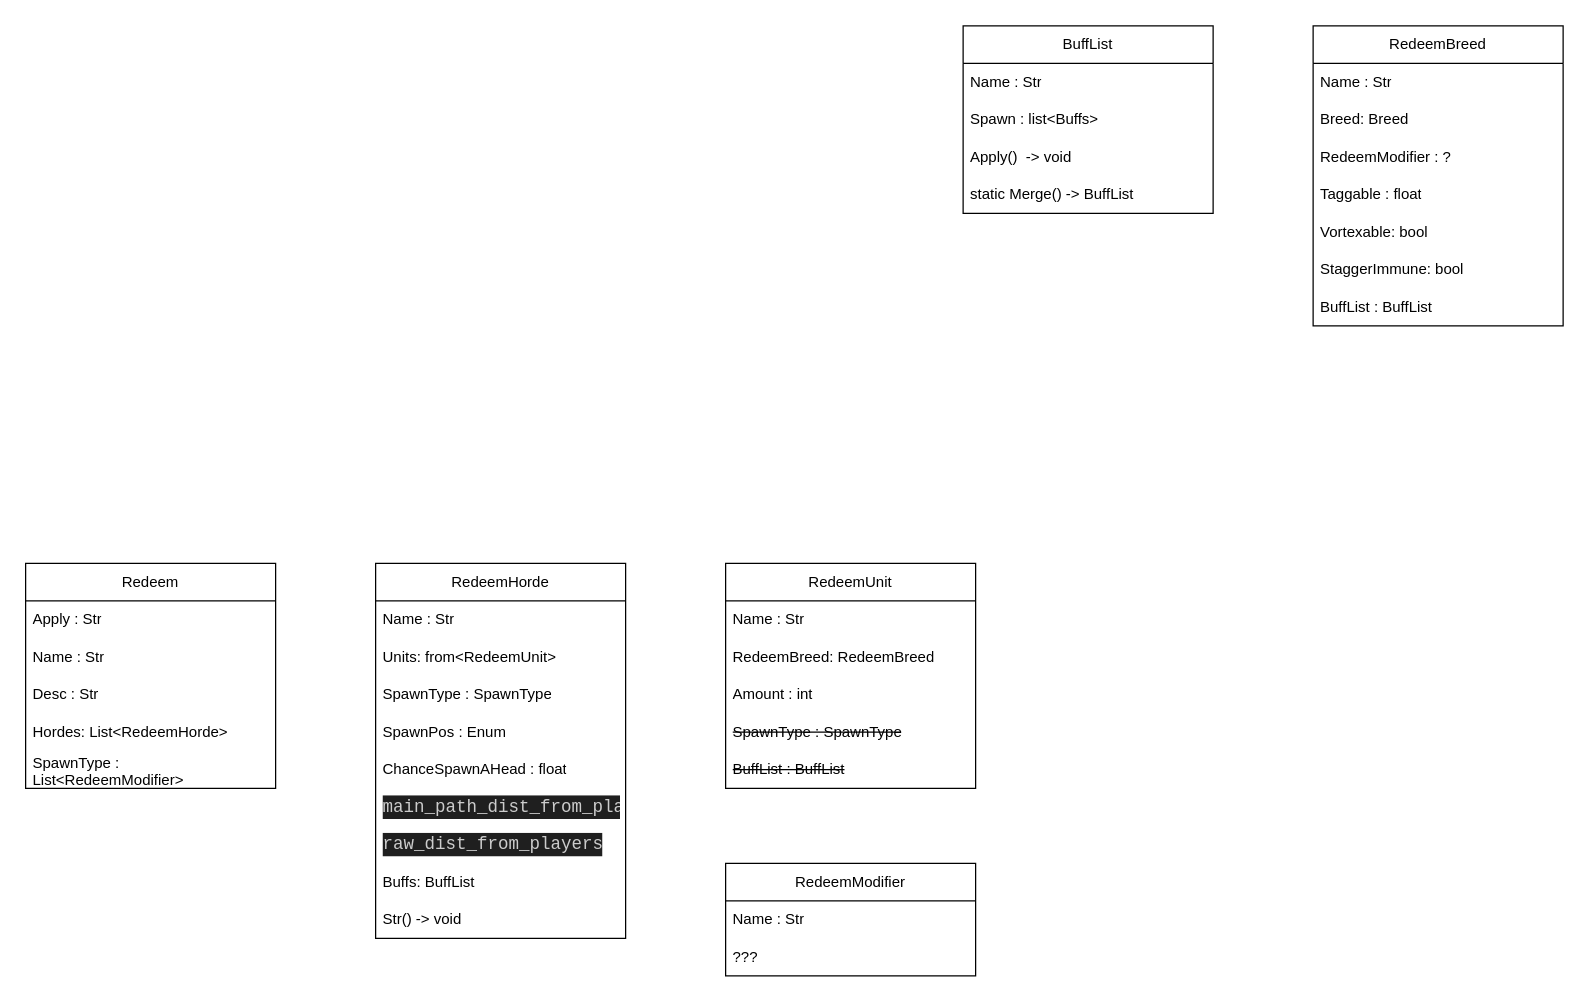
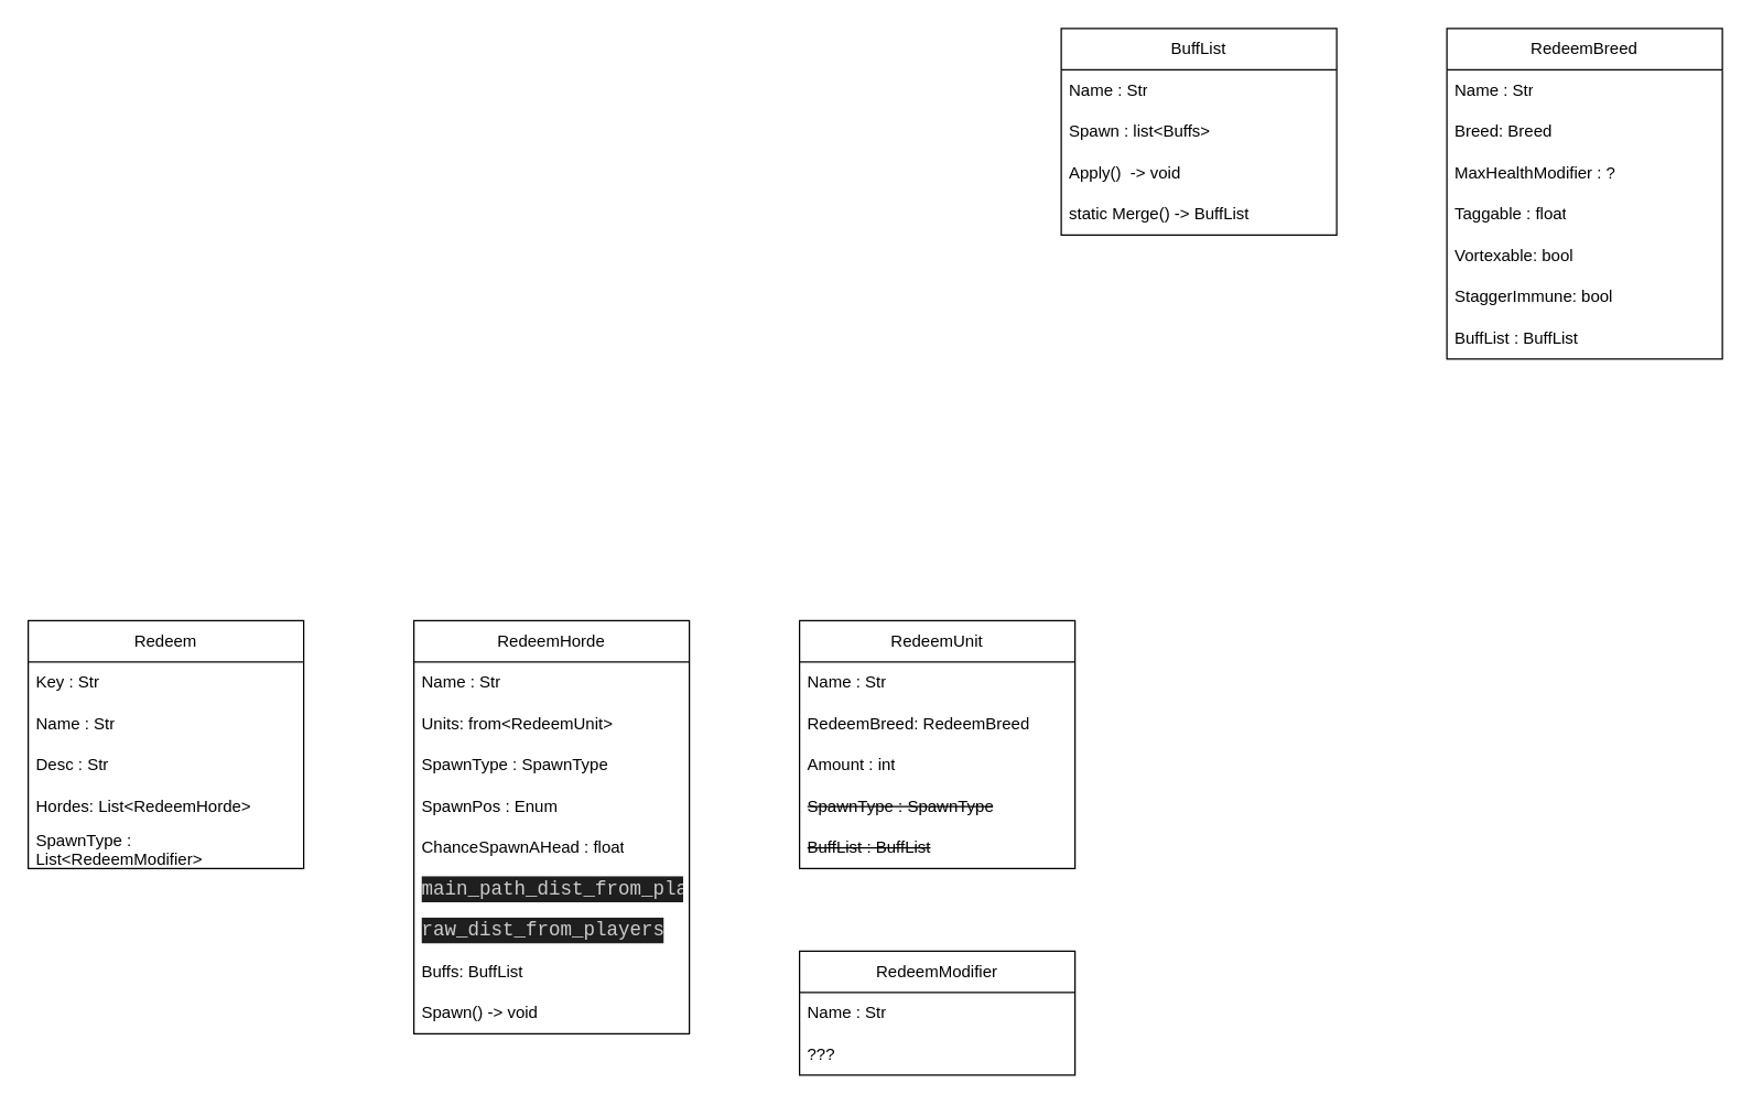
  <mxCell id="0" />
  <mxCell id="1" parent="0" />
  <mxCell id="2" value="Redeem" style="swimlane;fontStyle=0;childLayout=stackLayout;horizontal=1;startSize=30;horizontalStack=0;resizeParent=1;resizeParentMax=0;resizeLast=0;collapsible=1;marginBottom=0;whiteSpace=wrap;html=1;" parent="1" vertex="1"><mxGeometry x="20" y="450" width="200" height="180" as="geometry" /></mxCell>
- <mxCell id="3" value="Apply : Str" style="text;strokeColor=none;fillColor=none;align=left;verticalAlign=middle;spacingLeft=4;spacingRight=4;overflow=hidden;points=[[0,0.5],[1,0.5]];portConstraint=eastwest;rotatable=0;whiteSpace=wrap;html=1;" parent="2" vertex="1"><mxGeometry y="30" width="200" height="30" as="geometry" /></mxCell>
+ <mxCell id="3" value="Key : Str" style="text;strokeColor=none;fillColor=none;align=left;verticalAlign=middle;spacingLeft=4;spacingRight=4;overflow=hidden;points=[[0,0.5],[1,0.5]];portConstraint=eastwest;rotatable=0;whiteSpace=wrap;html=1;" parent="2" vertex="1"><mxGeometry y="30" width="200" height="30" as="geometry" /></mxCell>
  <mxCell id="4" value="Name&amp;nbsp;: Str" style="text;strokeColor=none;fillColor=none;align=left;verticalAlign=middle;spacingLeft=4;spacingRight=4;overflow=hidden;points=[[0,0.5],[1,0.5]];portConstraint=eastwest;rotatable=0;whiteSpace=wrap;html=1;" parent="2" vertex="1"><mxGeometry y="60" width="200" height="30" as="geometry" /></mxCell>
  <mxCell id="5" value="Desc&amp;nbsp;: Str" style="text;strokeColor=none;fillColor=none;align=left;verticalAlign=middle;spacingLeft=4;spacingRight=4;overflow=hidden;points=[[0,0.5],[1,0.5]];portConstraint=eastwest;rotatable=0;whiteSpace=wrap;html=1;" parent="2" vertex="1"><mxGeometry y="90" width="200" height="30" as="geometry" /></mxCell>
  <mxCell id="6" value="Hordes: List&amp;lt;RedeemHorde&amp;gt;" style="text;strokeColor=none;fillColor=none;align=left;verticalAlign=middle;spacingLeft=4;spacingRight=4;overflow=hidden;points=[[0,0.5],[1,0.5]];portConstraint=eastwest;rotatable=0;whiteSpace=wrap;html=1;" parent="2" vertex="1"><mxGeometry y="120" width="200" height="30" as="geometry" /></mxCell>
  <mxCell id="7" value="SpawnType : List&amp;lt;RedeemModifier&amp;gt;" style="text;strokeColor=none;fillColor=none;align=left;verticalAlign=middle;spacingLeft=4;spacingRight=4;overflow=hidden;points=[[0,0.5],[1,0.5]];portConstraint=eastwest;rotatable=0;whiteSpace=wrap;html=1;" parent="2" vertex="1"><mxGeometry y="150" width="200" height="30" as="geometry" /></mxCell>
  <mxCell id="8" value="RedeemModifier" style="swimlane;fontStyle=0;childLayout=stackLayout;horizontal=1;startSize=30;horizontalStack=0;resizeParent=1;resizeParentMax=0;resizeLast=0;collapsible=1;marginBottom=0;whiteSpace=wrap;html=1;" parent="1" vertex="1"><mxGeometry x="580" y="690" width="200" height="90" as="geometry" /></mxCell>
  <mxCell id="9" value="Name : Str" style="text;strokeColor=none;fillColor=none;align=left;verticalAlign=middle;spacingLeft=4;spacingRight=4;overflow=hidden;points=[[0,0.5],[1,0.5]];portConstraint=eastwest;rotatable=0;whiteSpace=wrap;html=1;" parent="8" vertex="1"><mxGeometry y="30" width="200" height="30" as="geometry" /></mxCell>
  <mxCell id="10" value="???" style="text;strokeColor=none;fillColor=none;align=left;verticalAlign=middle;spacingLeft=4;spacingRight=4;overflow=hidden;points=[[0,0.5],[1,0.5]];portConstraint=eastwest;rotatable=0;whiteSpace=wrap;html=1;" parent="8" vertex="1"><mxGeometry y="60" width="200" height="30" as="geometry" /></mxCell>
  <mxCell id="11" value="RedeemUnit" style="swimlane;fontStyle=0;childLayout=stackLayout;horizontal=1;startSize=30;horizontalStack=0;resizeParent=1;resizeParentMax=0;resizeLast=0;collapsible=1;marginBottom=0;whiteSpace=wrap;html=1;" parent="1" vertex="1"><mxGeometry x="580" y="450" width="200" height="180" as="geometry" /></mxCell>
  <mxCell id="12" value="Name : Str" style="text;strokeColor=none;fillColor=none;align=left;verticalAlign=middle;spacingLeft=4;spacingRight=4;overflow=hidden;points=[[0,0.5],[1,0.5]];portConstraint=eastwest;rotatable=0;whiteSpace=wrap;html=1;" parent="11" vertex="1"><mxGeometry y="30" width="200" height="30" as="geometry" /></mxCell>
  <mxCell id="13" value="RedeemBreed:&amp;nbsp;RedeemBreed" style="text;strokeColor=none;fillColor=none;align=left;verticalAlign=middle;spacingLeft=4;spacingRight=4;overflow=hidden;points=[[0,0.5],[1,0.5]];portConstraint=eastwest;rotatable=0;whiteSpace=wrap;html=1;" parent="11" vertex="1"><mxGeometry y="60" width="200" height="30" as="geometry" /></mxCell>
  <mxCell id="14" value="Amount : int" style="text;strokeColor=none;fillColor=none;align=left;verticalAlign=middle;spacingLeft=4;spacingRight=4;overflow=hidden;points=[[0,0.5],[1,0.5]];portConstraint=eastwest;rotatable=0;whiteSpace=wrap;html=1;" parent="11" vertex="1"><mxGeometry y="90" width="200" height="30" as="geometry" /></mxCell>
  <mxCell id="15" value="&lt;strike&gt;SpawnType : SpawnType&lt;/strike&gt;" style="text;strokeColor=none;fillColor=none;align=left;verticalAlign=middle;spacingLeft=4;spacingRight=4;overflow=hidden;points=[[0,0.5],[1,0.5]];portConstraint=eastwest;rotatable=0;whiteSpace=wrap;html=1;" parent="11" vertex="1"><mxGeometry y="120" width="200" height="30" as="geometry" /></mxCell>
  <mxCell id="16" value="&lt;strike&gt;BuffList : BuffList&lt;/strike&gt;" style="text;strokeColor=none;fillColor=none;align=left;verticalAlign=middle;spacingLeft=4;spacingRight=4;overflow=hidden;points=[[0,0.5],[1,0.5]];portConstraint=eastwest;rotatable=0;whiteSpace=wrap;html=1;" parent="11" vertex="1"><mxGeometry y="150" width="200" height="30" as="geometry" /></mxCell>
  <mxCell id="17" value="RedeemHorde" style="swimlane;fontStyle=0;childLayout=stackLayout;horizontal=1;startSize=30;horizontalStack=0;resizeParent=1;resizeParentMax=0;resizeLast=0;collapsible=1;marginBottom=0;whiteSpace=wrap;html=1;" parent="1" vertex="1"><mxGeometry x="300" y="450" width="200" height="300" as="geometry" /></mxCell>
  <mxCell id="18" value="Name : Str" style="text;strokeColor=none;fillColor=none;align=left;verticalAlign=middle;spacingLeft=4;spacingRight=4;overflow=hidden;points=[[0,0.5],[1,0.5]];portConstraint=eastwest;rotatable=0;whiteSpace=wrap;html=1;" parent="17" vertex="1"><mxGeometry y="30" width="200" height="30" as="geometry" /></mxCell>
  <mxCell id="19" value="Units: from&amp;lt;RedeemUnit&amp;gt;" style="text;strokeColor=none;fillColor=none;align=left;verticalAlign=middle;spacingLeft=4;spacingRight=4;overflow=hidden;points=[[0,0.5],[1,0.5]];portConstraint=eastwest;rotatable=0;whiteSpace=wrap;html=1;" parent="17" vertex="1"><mxGeometry y="60" width="200" height="30" as="geometry" /></mxCell>
  <mxCell id="20" value="SpawnType : SpawnType" style="text;strokeColor=none;fillColor=none;align=left;verticalAlign=middle;spacingLeft=4;spacingRight=4;overflow=hidden;points=[[0,0.5],[1,0.5]];portConstraint=eastwest;rotatable=0;whiteSpace=wrap;html=1;" parent="17" vertex="1"><mxGeometry y="90" width="200" height="30" as="geometry" /></mxCell>
  <mxCell id="21" value="SpawnPos : Enum" style="text;strokeColor=none;fillColor=none;align=left;verticalAlign=middle;spacingLeft=4;spacingRight=4;overflow=hidden;points=[[0,0.5],[1,0.5]];portConstraint=eastwest;rotatable=0;whiteSpace=wrap;html=1;" parent="17" vertex="1"><mxGeometry y="120" width="200" height="30" as="geometry" /></mxCell>
  <mxCell id="22" value="ChanceSpawnAHead : float" style="text;strokeColor=none;fillColor=none;align=left;verticalAlign=middle;spacingLeft=4;spacingRight=4;overflow=hidden;points=[[0,0.5],[1,0.5]];portConstraint=eastwest;rotatable=0;whiteSpace=wrap;html=1;" parent="17" vertex="1"><mxGeometry y="150" width="200" height="30" as="geometry" /></mxCell>
  <mxCell id="23" value="&lt;div style=&quot;color: rgb(204, 204, 204); background-color: rgb(31, 31, 31); font-family: Consolas, &amp;quot;Courier New&amp;quot;, monospace; font-size: 14px; line-height: 19px;&quot;&gt;main_path_dist_from_players&lt;/div&gt;" style="text;strokeColor=none;fillColor=none;align=left;verticalAlign=middle;spacingLeft=4;spacingRight=4;overflow=hidden;points=[[0,0.5],[1,0.5]];portConstraint=eastwest;rotatable=0;whiteSpace=wrap;html=1;" parent="17" vertex="1"><mxGeometry y="180" width="200" height="30" as="geometry" /></mxCell>
  <mxCell id="24" value="&lt;div style=&quot;color: rgb(204, 204, 204); background-color: rgb(31, 31, 31); font-family: Consolas, &amp;quot;Courier New&amp;quot;, monospace; font-size: 14px; line-height: 19px;&quot;&gt;&lt;div style=&quot;line-height: 19px;&quot;&gt;raw_dist_from_players&lt;/div&gt;&lt;/div&gt;" style="text;strokeColor=none;fillColor=none;align=left;verticalAlign=middle;spacingLeft=4;spacingRight=4;overflow=hidden;points=[[0,0.5],[1,0.5]];portConstraint=eastwest;rotatable=0;whiteSpace=wrap;html=1;" parent="17" vertex="1"><mxGeometry y="210" width="200" height="30" as="geometry" /></mxCell>
  <mxCell id="25" value="Buffs: BuffList" style="text;strokeColor=none;fillColor=none;align=left;verticalAlign=middle;spacingLeft=4;spacingRight=4;overflow=hidden;points=[[0,0.5],[1,0.5]];portConstraint=eastwest;rotatable=0;whiteSpace=wrap;html=1;" parent="17" vertex="1"><mxGeometry y="240" width="200" height="30" as="geometry" /></mxCell>
- <mxCell id="26" value="Str() -&amp;gt; void" style="text;strokeColor=none;fillColor=none;align=left;verticalAlign=middle;spacingLeft=4;spacingRight=4;overflow=hidden;points=[[0,0.5],[1,0.5]];portConstraint=eastwest;rotatable=0;whiteSpace=wrap;html=1;" parent="17" vertex="1"><mxGeometry y="270" width="200" height="30" as="geometry" /></mxCell>
+ <mxCell id="26" value="Spawn() -&amp;gt; void" style="text;strokeColor=none;fillColor=none;align=left;verticalAlign=middle;spacingLeft=4;spacingRight=4;overflow=hidden;points=[[0,0.5],[1,0.5]];portConstraint=eastwest;rotatable=0;whiteSpace=wrap;html=1;" parent="17" vertex="1"><mxGeometry y="270" width="200" height="30" as="geometry" /></mxCell>
  <mxCell id="27" value="RedeemBreed" style="swimlane;fontStyle=0;childLayout=stackLayout;horizontal=1;startSize=30;horizontalStack=0;resizeParent=1;resizeParentMax=0;resizeLast=0;collapsible=1;marginBottom=0;whiteSpace=wrap;html=1;" parent="1" vertex="1"><mxGeometry x="1050" y="20" width="200" height="240" as="geometry" /></mxCell>
  <mxCell id="28" value="Name : Str" style="text;strokeColor=none;fillColor=none;align=left;verticalAlign=middle;spacingLeft=4;spacingRight=4;overflow=hidden;points=[[0,0.5],[1,0.5]];portConstraint=eastwest;rotatable=0;whiteSpace=wrap;html=1;" parent="27" vertex="1"><mxGeometry y="30" width="200" height="30" as="geometry" /></mxCell>
  <mxCell id="29" value="Breed: Breed" style="text;strokeColor=none;fillColor=none;align=left;verticalAlign=middle;spacingLeft=4;spacingRight=4;overflow=hidden;points=[[0,0.5],[1,0.5]];portConstraint=eastwest;rotatable=0;whiteSpace=wrap;html=1;" parent="27" vertex="1"><mxGeometry y="60" width="200" height="30" as="geometry" /></mxCell>
- <mxCell id="30" value="RedeemModifier : ?" style="text;strokeColor=none;fillColor=none;align=left;verticalAlign=middle;spacingLeft=4;spacingRight=4;overflow=hidden;points=[[0,0.5],[1,0.5]];portConstraint=eastwest;rotatable=0;whiteSpace=wrap;html=1;" parent="27" vertex="1"><mxGeometry y="90" width="200" height="30" as="geometry" /></mxCell>
+ <mxCell id="30" value="MaxHealthModifier : ?" style="text;strokeColor=none;fillColor=none;align=left;verticalAlign=middle;spacingLeft=4;spacingRight=4;overflow=hidden;points=[[0,0.5],[1,0.5]];portConstraint=eastwest;rotatable=0;whiteSpace=wrap;html=1;" parent="27" vertex="1"><mxGeometry y="90" width="200" height="30" as="geometry" /></mxCell>
  <mxCell id="31" value="Taggable : float" style="text;strokeColor=none;fillColor=none;align=left;verticalAlign=middle;spacingLeft=4;spacingRight=4;overflow=hidden;points=[[0,0.5],[1,0.5]];portConstraint=eastwest;rotatable=0;whiteSpace=wrap;html=1;" parent="27" vertex="1"><mxGeometry y="120" width="200" height="30" as="geometry" /></mxCell>
  <mxCell id="32" value="Vortexable: bool" style="text;strokeColor=none;fillColor=none;align=left;verticalAlign=middle;spacingLeft=4;spacingRight=4;overflow=hidden;points=[[0,0.5],[1,0.5]];portConstraint=eastwest;rotatable=0;whiteSpace=wrap;html=1;" parent="27" vertex="1"><mxGeometry y="150" width="200" height="30" as="geometry" /></mxCell>
  <mxCell id="33" value="StaggerImmune: bool" style="text;strokeColor=none;fillColor=none;align=left;verticalAlign=middle;spacingLeft=4;spacingRight=4;overflow=hidden;points=[[0,0.5],[1,0.5]];portConstraint=eastwest;rotatable=0;whiteSpace=wrap;html=1;" parent="27" vertex="1"><mxGeometry y="180" width="200" height="30" as="geometry" /></mxCell>
  <mxCell id="34" value="BuffList : BuffList" style="text;strokeColor=none;fillColor=none;align=left;verticalAlign=middle;spacingLeft=4;spacingRight=4;overflow=hidden;points=[[0,0.5],[1,0.5]];portConstraint=eastwest;rotatable=0;whiteSpace=wrap;html=1;" parent="27" vertex="1"><mxGeometry y="210" width="200" height="30" as="geometry" /></mxCell>
  <mxCell id="35" value="BuffList" style="swimlane;fontStyle=0;childLayout=stackLayout;horizontal=1;startSize=30;horizontalStack=0;resizeParent=1;resizeParentMax=0;resizeLast=0;collapsible=1;marginBottom=0;whiteSpace=wrap;html=1;" parent="1" vertex="1"><mxGeometry x="770" y="20" width="200" height="150" as="geometry" /></mxCell>
  <mxCell id="36" value="Name : Str" style="text;strokeColor=none;fillColor=none;align=left;verticalAlign=middle;spacingLeft=4;spacingRight=4;overflow=hidden;points=[[0,0.5],[1,0.5]];portConstraint=eastwest;rotatable=0;whiteSpace=wrap;html=1;" parent="35" vertex="1"><mxGeometry y="30" width="200" height="30" as="geometry" /></mxCell>
  <mxCell id="37" value="Spawn&amp;nbsp;: list&amp;lt;Buffs&amp;gt;" style="text;strokeColor=none;fillColor=none;align=left;verticalAlign=middle;spacingLeft=4;spacingRight=4;overflow=hidden;points=[[0,0.5],[1,0.5]];portConstraint=eastwest;rotatable=0;whiteSpace=wrap;html=1;" parent="35" vertex="1"><mxGeometry y="60" width="200" height="30" as="geometry" /></mxCell>
  <mxCell id="38" value="Apply()&amp;nbsp; -&amp;gt; void" style="text;strokeColor=none;fillColor=none;align=left;verticalAlign=middle;spacingLeft=4;spacingRight=4;overflow=hidden;points=[[0,0.5],[1,0.5]];portConstraint=eastwest;rotatable=0;whiteSpace=wrap;html=1;" parent="35" vertex="1"><mxGeometry y="90" width="200" height="30" as="geometry" /></mxCell>
  <mxCell id="39" value="static Merge() -&amp;gt; BuffList" style="text;strokeColor=none;fillColor=none;align=left;verticalAlign=middle;spacingLeft=4;spacingRight=4;overflow=hidden;points=[[0,0.5],[1,0.5]];portConstraint=eastwest;rotatable=0;whiteSpace=wrap;html=1;" parent="35" vertex="1"><mxGeometry y="120" width="200" height="30" as="geometry" /></mxCell>
